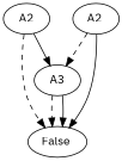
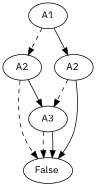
  digraph {
    fontname="IBM Plex Sans"
    node [fontname="IBM Plex Sans"]
    edge [fontname="IBM Plex Sans"]
+   n1 [label=A1]
    n2 [label=A2]
    n3 [label="A2 "]
    n4 [label="False "]
    n5 [label=A3]
+   n1 -> n2 [style=dashed]
+   n1 -> n3
    n2 -> n4 [style=dashed]
    n2 -> n5
    n3 -> n4
    n3 -> n5 [style=dashed]
    n5 -> n4 [style=dashed]
    n5 -> n4
  }
